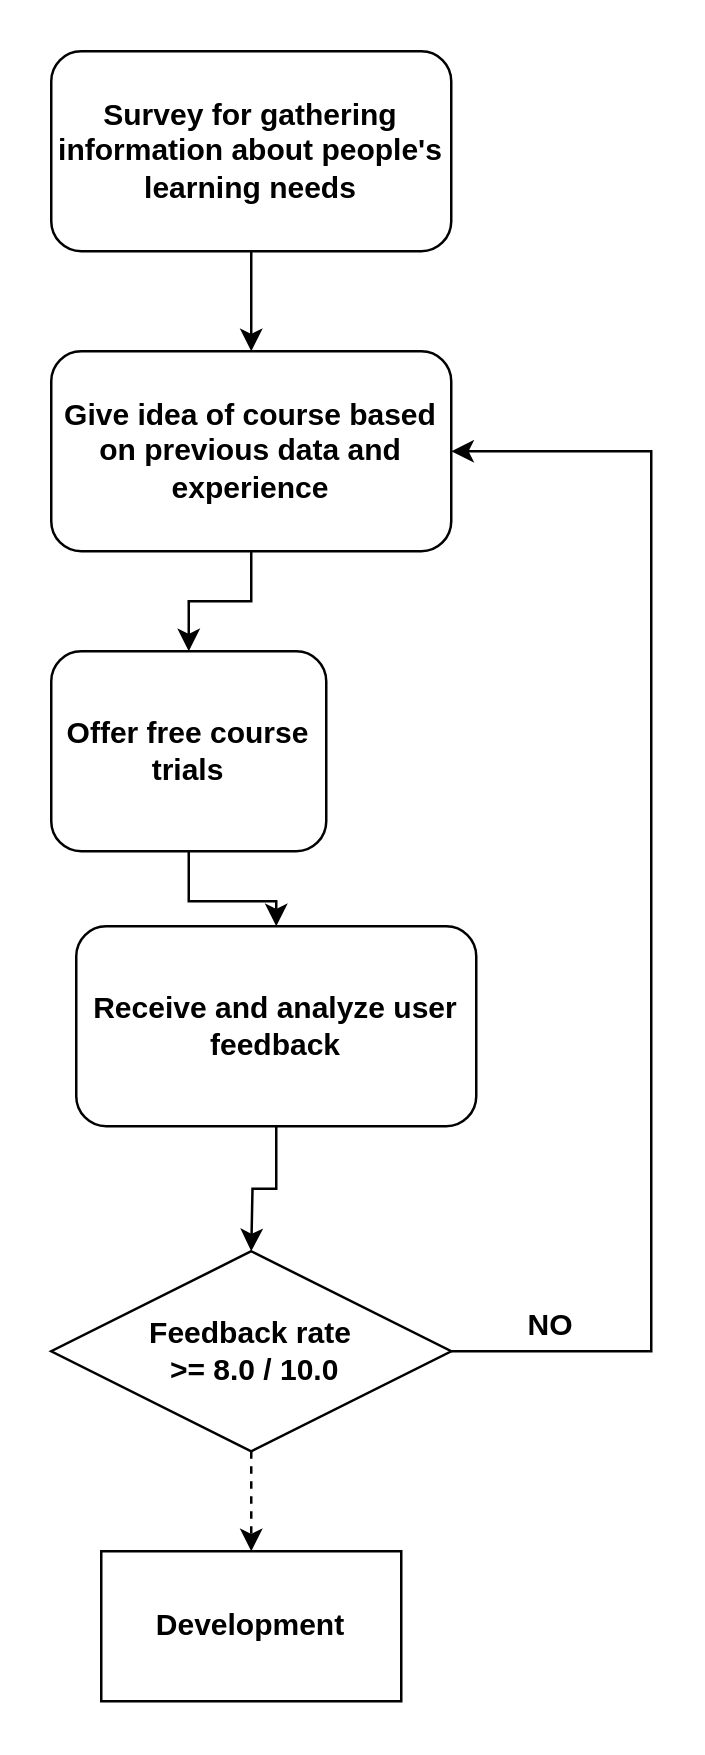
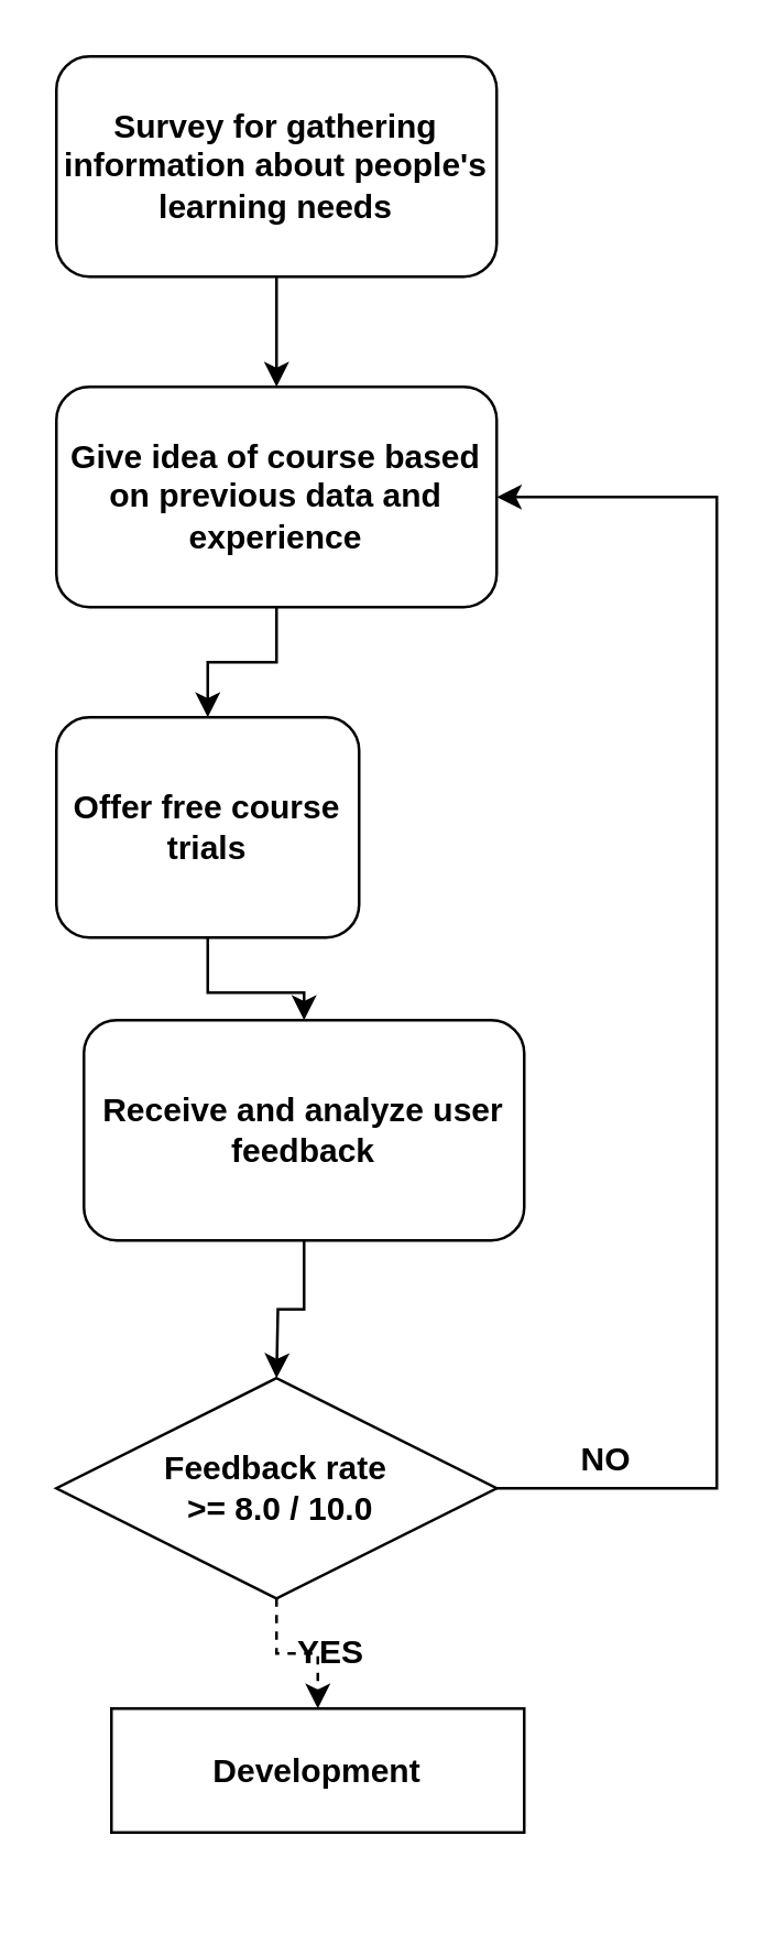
  <mxCell id="0" />
  <mxCell id="1" parent="0" />
  <mxCell id="2" value="" style="edgeStyle=orthogonalEdgeStyle;rounded=0;orthogonalLoop=1;jettySize=auto;html=1;" edge="1" parent="1" source="3" target="5"><mxGeometry relative="1" as="geometry" /></mxCell>
  <mxCell id="3" value="&lt;b&gt;Survey for gathering information about people's learning needs&lt;/b&gt;" style="rounded=1;whiteSpace=wrap;html=1;" vertex="1" parent="1"><mxGeometry x="20" width="160" height="80" as="geometry" y="20" /></mxCell>
  <mxCell id="4" value="" style="edgeStyle=orthogonalEdgeStyle;rounded=0;orthogonalLoop=1;jettySize=auto;html=1;" edge="1" parent="1" source="5" target="7"><mxGeometry relative="1" as="geometry" /></mxCell>
  <mxCell id="5" value="&lt;b&gt;Give idea of course based on previous data and experience&lt;/b&gt;" style="rounded=1;whiteSpace=wrap;html=1;" vertex="1" parent="1"><mxGeometry x="20" y="140" width="160" height="80" as="geometry" /></mxCell>
  <mxCell id="6" value="" style="edgeStyle=orthogonalEdgeStyle;rounded=0;orthogonalLoop=1;jettySize=auto;html=1;" edge="1" parent="1" source="7" target="9"><mxGeometry relative="1" as="geometry" /></mxCell>
  <mxCell id="7" value="&lt;b&gt;Offer free course trials&lt;/b&gt;" style="rounded=1;whiteSpace=wrap;html=1;" vertex="1" parent="1"><mxGeometry x="20" y="260" width="110" height="80" as="geometry" /></mxCell>
  <mxCell id="8" value="" style="edgeStyle=orthogonalEdgeStyle;rounded=0;orthogonalLoop=1;jettySize=auto;html=1;exitX=0.5;exitY=1;exitDx=0;exitDy=0;" edge="1" parent="1" source="9"><mxGeometry relative="1" as="geometry"><mxPoint y="470" as="sourcePoint" x="100" /><mxPoint y="500" as="targetPoint" x="100" /></mxGeometry></mxCell>
  <mxCell id="9" value="&lt;b&gt;Receive and analyze user feedback&lt;/b&gt;" style="rounded=1;whiteSpace=wrap;html=1;" vertex="1" parent="1"><mxGeometry x="30" y="370" width="160" height="80" as="geometry" /></mxCell>
  <mxCell id="10" style="edgeStyle=orthogonalEdgeStyle;rounded=0;orthogonalLoop=1;jettySize=auto;html=1;exitX=1;exitY=0.5;exitDx=0;exitDy=0;entryX=1;entryY=0.5;entryDx=0;entryDy=0;" edge="1" parent="1" source="12" target="5"><mxGeometry relative="1" as="geometry"><Array as="points"><mxPoint x="260" y="540" /><mxPoint x="260" y="180" /></Array></mxGeometry></mxCell>
  <mxCell id="11" value="" style="edgeStyle=orthogonalEdgeStyle;rounded=0;orthogonalLoop=1;jettySize=auto;html=1;dashed=1;" edge="1" parent="1" source="12" target="14"><mxGeometry relative="1" as="geometry" /></mxCell>
  <mxCell id="12" value="&lt;b&gt;Feedback rate&lt;br&gt;&amp;nbsp;&amp;gt;= 8.0 / 10.0&lt;/b&gt;" style="rhombus;whiteSpace=wrap;html=1;" vertex="1" parent="1"><mxGeometry x="20" y="500" width="160" height="80" as="geometry" /></mxCell>
  <mxCell id="13" value="&lt;b&gt;NO&lt;/b&gt;" style="text;html=1;strokeColor=none;fillColor=none;align=center;verticalAlign=middle;whiteSpace=wrap;rounded=0;" vertex="1" parent="1"><mxGeometry x="200" y="520" width="40" height="20" as="geometry" /></mxCell>
- <mxCell id="14" value="&lt;b&gt;Development&lt;/b&gt;" style="rounded=0;whiteSpace=wrap;html=1;" vertex="1" parent="1"><mxGeometry x="40" y="620" width="120" height="60" as="geometry" /></mxCell>
+ <mxCell id="14" value="&lt;b&gt;Development&lt;/b&gt;" style="rounded=0;whiteSpace=wrap;html=1;" vertex="1" parent="1"><mxGeometry x="40" y="620" width="150" height="45" as="geometry" /></mxCell>
+ <mxCell id="15" value="&lt;b&gt;YES&lt;/b&gt;" style="text;html=1;strokeColor=none;fillColor=none;align=center;verticalAlign=middle;whiteSpace=wrap;rounded=0;" vertex="1" parent="1"><mxGeometry y="590" width="40" height="20" as="geometry" x="100" /></mxCell>
